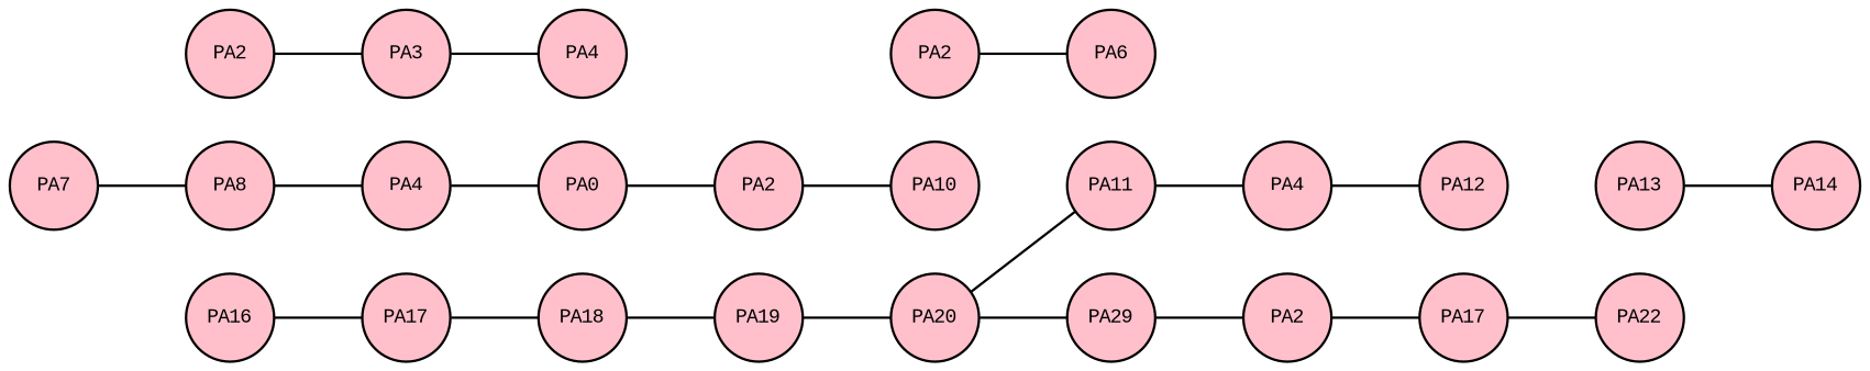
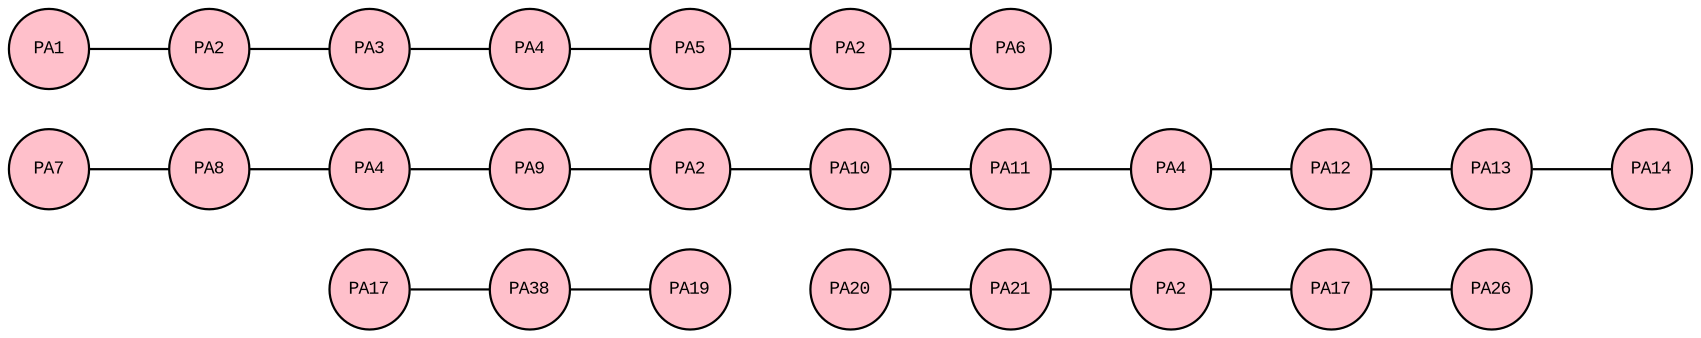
  graph {
    fontname="Liberation Mono"
    rankdir=LR
    node [fillcolor=pink fixedsize=1 fontname="Liberation Mono" fontsize=8 margin="0.05,0.055" shape=circle style=filled]
    edge [fontname="Liberation Mono"]
-   n1 [height=0.5 label=PA22 width=0.5]
+   n1 [height=0.5 label=PA26 width=0.5]
    n2 [height=0.5 label=PA17 width=0.5]
    n3 [height=0.5 label=PA2 width=0.5]
-   n4 [height=0.5 label=PA29 width=0.5]
+   n4 [height=0.5 label=PA21 width=0.5]
    n5 [height=0.5 label=PA20 width=0.5]
    n6 [height=0.5 label=PA19 width=0.5]
-   n7 [height=0.5 label=PA18 width=0.5]
+   n7 [height=0.5 label=PA38 width=0.5]
    n8 [height=0.5 label=PA17 width=0.5]
-   n9 [height=0.5 label=PA16 width=0.5]
    n10 [height=0.5 label=PA14 width=0.5]
    n11 [height=0.5 label=PA13 width=0.5]
    n12 [height=0.5 label=PA12 width=0.5]
    n13 [height=0.5 label=PA4 width=0.5]
    n14 [height=0.5 label=PA11 width=0.5]
    n15 [height=0.5 label=PA10 width=0.5]
    n16 [height=0.5 label=PA2 width=0.5]
-   n17 [height=0.5 label=PA0 width=0.5]
+   n17 [height=0.5 label=PA9 width=0.5]
    n18 [height=0.5 label=PA4 width=0.5]
    n19 [height=0.5 label=PA8 width=0.5]
    n20 [height=0.5 label=PA7 width=0.5]
    n21 [height=0.5 label=PA6 width=0.5]
    n22 [height=0.5 label=PA2 width=0.5]
+   n23 [height=0.5 label=PA5 width=0.5]
    n24 [height=0.5 label=PA4 width=0.5]
    n25 [height=0.5 label=PA3 width=0.5]
    n26 [height=0.5 label=PA2 width=0.5]
+   n27 [height=0.5 label=PA1 width=0.5]
    n2 -- n1
    n3 -- n2
    n4 -- n3
    n5 -- n4
-   n6 -- n5
    n7 -- n6
    n8 -- n7
-   n9 -- n8
    n11 -- n10
+   n12 -- n11
    n13 -- n12
    n14 -- n13
-   n5 -- n14
+   n15 -- n14
    n16 -- n15
    n17 -- n16
    n18 -- n17
    n19 -- n18
    n20 -- n19
    n22 -- n21
+   n23 -- n22
+   n24 -- n23
    n25 -- n24
    n26 -- n25
+   n27 -- n26
  }
